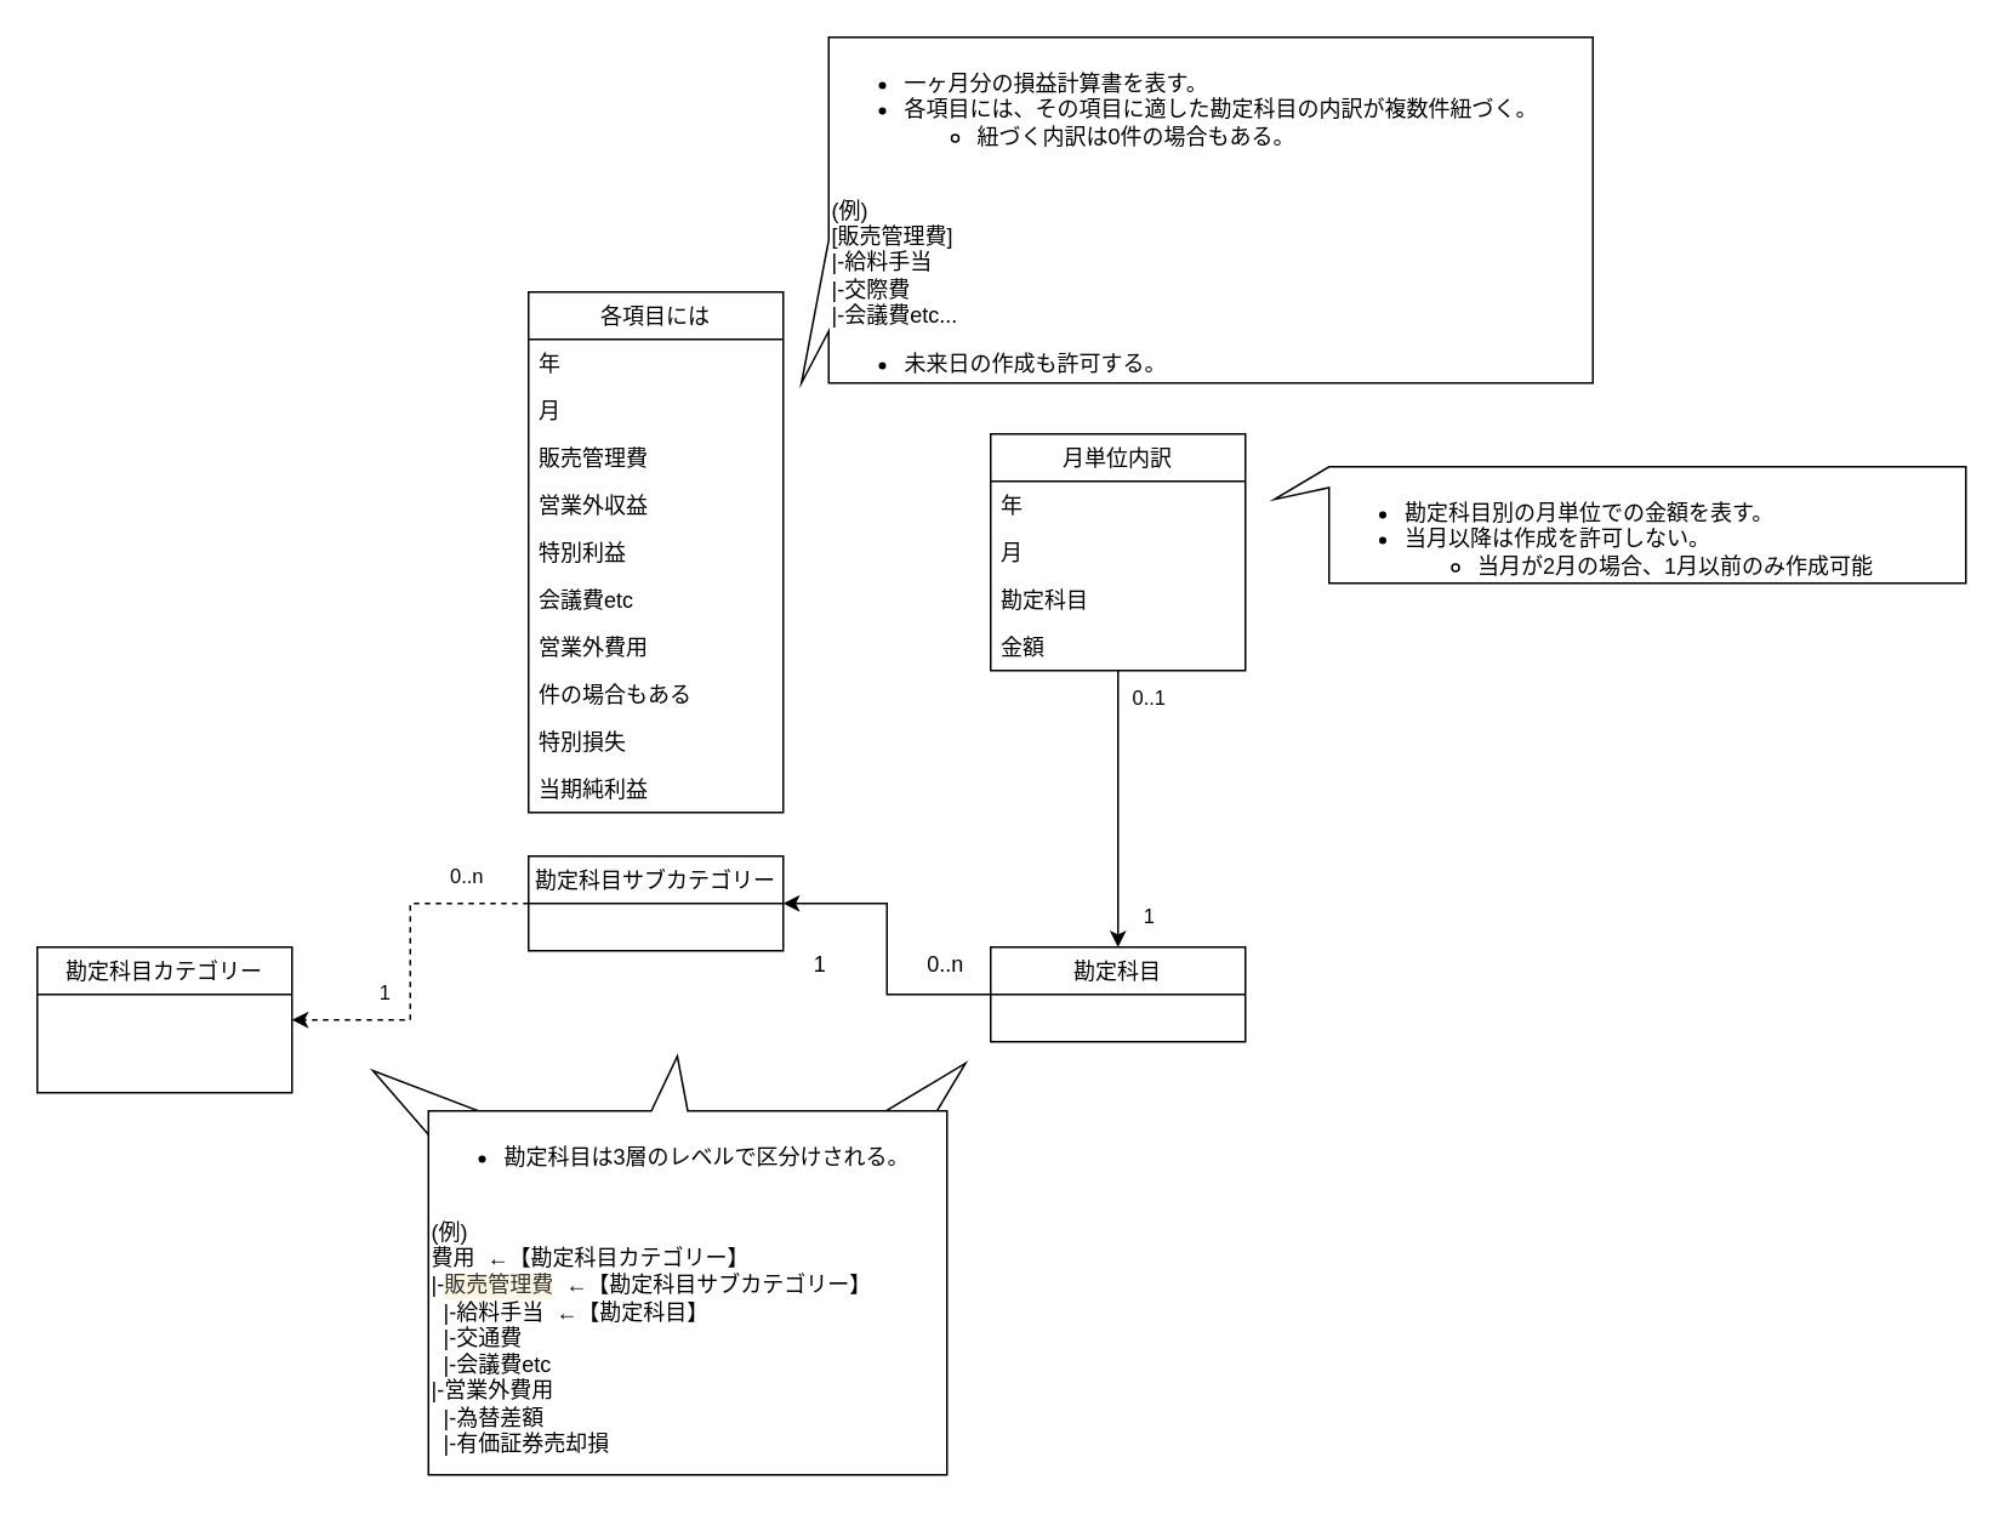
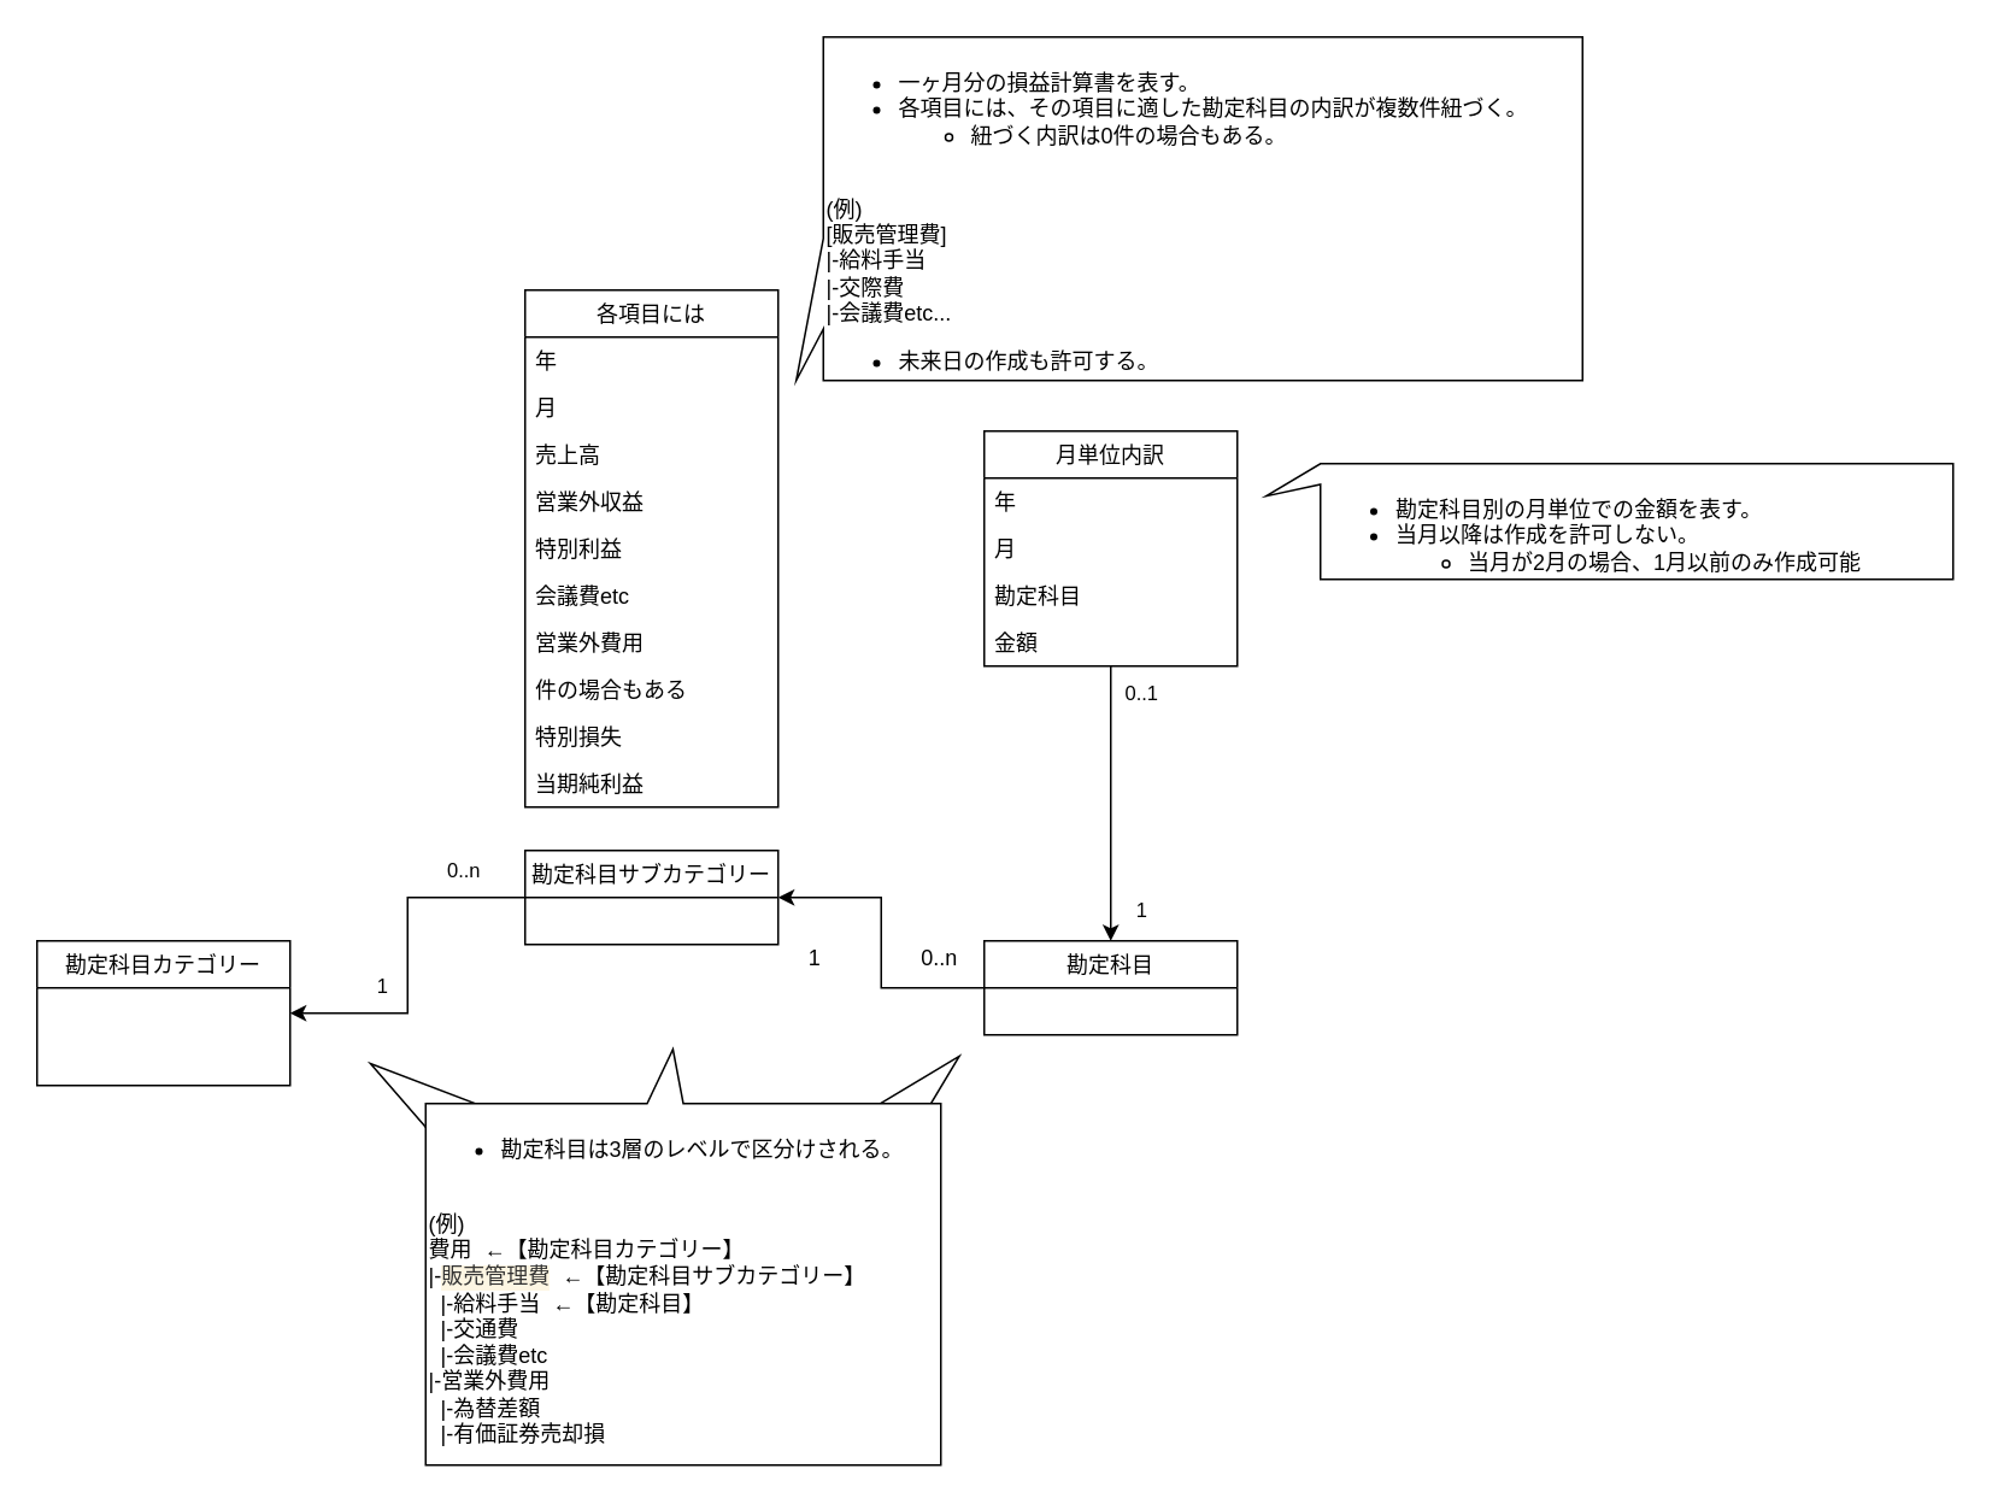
  <mxCell id="0" />
  <mxCell id="1" parent="0" />
  <mxCell id="2" value="" style="triangle;whiteSpace=wrap;html=1;fillColor=none;align=left;rotation=-45;" parent="1" vertex="1"><mxGeometry x="479" y="590" width="60" height="30" as="geometry" /></mxCell>
  <mxCell id="3" value="" style="triangle;whiteSpace=wrap;html=1;fillColor=none;align=left;rotation=-145;" parent="1" vertex="1"><mxGeometry x="199" y="590" width="60" height="30" as="geometry" /></mxCell>
  <mxCell id="4" value="&lt;ul&gt;&lt;li&gt;&lt;span&gt;一ヶ月分の損益計算書を表す。&lt;/span&gt;&lt;/li&gt;&lt;li&gt;&lt;span&gt;各項目には、その項目に適した勘定科目の内訳が複数件紐づく。&lt;/span&gt;&lt;/li&gt;&lt;ul&gt;&lt;li&gt;紐づく内訳は0件の場合もある。&lt;/li&gt;&lt;/ul&gt;&lt;/ul&gt;&lt;br&gt;&lt;span&gt;(例)&lt;/span&gt;&lt;br&gt;&lt;span&gt;[販売管理費]&lt;/span&gt;&lt;br&gt;&lt;span&gt;|-給料手当&lt;/span&gt;&lt;br&gt;&lt;span&gt;|-交際費&lt;/span&gt;&lt;br&gt;&lt;div&gt;&lt;span&gt;|-会議費etc...&lt;/span&gt;&lt;/div&gt;&lt;div&gt;&lt;ul&gt;&lt;li&gt;未来日の作成も許可する。&lt;/li&gt;&lt;/ul&gt;&lt;/div&gt;" style="shape=callout;html=1;perimeter=calloutPerimeter;size=15;position=0.15;position2=0;base=50;rotation=0;fontColor=#000000;direction=north;whiteSpace=wrap;flipH=1;align=left;labelPosition=center;verticalLabelPosition=middle;verticalAlign=top;horizontal=1;" parent="1" vertex="1"><mxGeometry x="440" y="20" width="435" height="190" as="geometry" /></mxCell>
- <mxCell id="5" style="edgeStyle=orthogonalEdgeStyle;rounded=0;orthogonalLoop=1;jettySize=auto;html=1;dashed=1;" parent="1" source="13" target="12" edge="1"><mxGeometry relative="1" as="geometry" /></mxCell>
+ <mxCell id="5" style="edgeStyle=orthogonalEdgeStyle;rounded=0;orthogonalLoop=1;jettySize=auto;html=1;" parent="1" source="13" target="12" edge="1"><mxGeometry relative="1" as="geometry" /></mxCell>
  <mxCell id="6" value="0..n" style="edgeLabel;html=1;align=center;verticalAlign=middle;resizable=0;points=[];" parent="5" vertex="1" connectable="0"><mxGeometry x="-0.533" y="4" relative="1" as="geometry"><mxPoint x="10" y="-20" as="offset" /></mxGeometry></mxCell>
  <mxCell id="7" value="1" style="edgeLabel;html=1;align=center;verticalAlign=middle;resizable=0;points=[];" parent="5" vertex="1" connectable="0"><mxGeometry x="0.4" relative="1" as="geometry"><mxPoint x="-8" y="-16" as="offset" /></mxGeometry></mxCell>
  <mxCell id="8" style="edgeStyle=orthogonalEdgeStyle;rounded=0;orthogonalLoop=1;jettySize=auto;html=1;" parent="1" source="14" target="13" edge="1"><mxGeometry relative="1" as="geometry" /></mxCell>
  <mxCell id="9" value="1" style="text;html=1;align=center;verticalAlign=middle;resizable=0;points=[];autosize=1;" parent="1" vertex="1"><mxGeometry x="440" y="520" width="20" height="20" as="geometry" /></mxCell>
  <mxCell id="10" value="0..n" style="text;html=1;align=center;verticalAlign=middle;resizable=0;points=[];autosize=1;" parent="1" vertex="1"><mxGeometry x="499" y="520" width="40" height="20" as="geometry" /></mxCell>
  <mxCell id="11" value="&lt;ul&gt;&lt;li&gt;勘定科目は3層のレベルで区分けされる。&lt;/li&gt;&lt;/ul&gt;&lt;br&gt;(例)&lt;br&gt;費用&amp;nbsp; ←【勘定科目カテゴリー】&lt;br&gt;|-&lt;span style=&quot;background-color: rgb(253 , 246 , 227) ; color: rgb(51 , 51 , 51) ; font-family: &amp;#34;menlo&amp;#34; , &amp;#34;monaco&amp;#34; , &amp;#34;courier new&amp;#34; , monospace&quot;&gt;販売管理費&lt;/span&gt;&amp;nbsp; ←【勘定科目サブカテゴリー】&lt;br&gt;&amp;nbsp; |-給料手当&amp;nbsp; ←【勘定科目】&lt;br&gt;&amp;nbsp; |-交通費&lt;br&gt;&amp;nbsp; |-会議費etc&lt;br&gt;|-営業外費用&lt;br&gt;&amp;nbsp; |-為替差額&lt;br&gt;&amp;nbsp; |-有価証券売却損" style="shape=callout;whiteSpace=wrap;html=1;perimeter=calloutPerimeter;align=left;rotation=0;horizontal=1;flipH=0;direction=west;position2=0.52;verticalAlign=top;" parent="1" vertex="1"><mxGeometry x="235" y="580" width="285" height="230" as="geometry" /></mxCell>
  <mxCell id="12" value="勘定科目カテゴリー" style="swimlane;fontStyle=0;childLayout=stackLayout;horizontal=1;startSize=26;fillColor=none;horizontalStack=0;resizeParent=1;resizeParentMax=0;resizeLast=0;collapsible=1;marginBottom=0;" parent="1" vertex="1"><mxGeometry x="20" y="520" width="140" height="80" as="geometry" /></mxCell>
  <mxCell id="13" value="勘定科目サブカテゴリー" style="swimlane;fontStyle=0;childLayout=stackLayout;horizontal=1;startSize=26;fillColor=none;horizontalStack=0;resizeParent=1;resizeParentMax=0;resizeLast=0;collapsible=1;marginBottom=0;" parent="1" vertex="1"><mxGeometry x="290" y="470" width="140" height="52" as="geometry" /></mxCell>
  <mxCell id="14" value="勘定科目" style="swimlane;fontStyle=0;childLayout=stackLayout;horizontal=1;startSize=26;fillColor=none;horizontalStack=0;resizeParent=1;resizeParentMax=0;resizeLast=0;collapsible=1;marginBottom=0;" parent="1" vertex="1"><mxGeometry x="544" y="520" width="140" height="52" as="geometry" /></mxCell>
  <mxCell id="15" value="各項目には" style="swimlane;fontStyle=0;childLayout=stackLayout;horizontal=1;startSize=26;fillColor=none;horizontalStack=0;resizeParent=1;resizeParentMax=0;resizeLast=0;collapsible=1;marginBottom=0;" parent="1" vertex="1"><mxGeometry x="290" y="160" width="140" height="286" as="geometry" /></mxCell>
  <mxCell id="16" value="年" style="text;strokeColor=none;fillColor=none;align=left;verticalAlign=top;spacingLeft=4;spacingRight=4;overflow=hidden;rotatable=0;points=[[0,0.5],[1,0.5]];portConstraint=eastwest;" parent="15" vertex="1"><mxGeometry y="26" width="140" height="26" as="geometry" /></mxCell>
  <mxCell id="17" value="月" style="text;strokeColor=none;fillColor=none;align=left;verticalAlign=top;spacingLeft=4;spacingRight=4;overflow=hidden;rotatable=0;points=[[0,0.5],[1,0.5]];portConstraint=eastwest;" parent="15" vertex="1"><mxGeometry y="52" width="140" height="26" as="geometry" /></mxCell>
- <mxCell id="18" value="販売管理費" style="text;strokeColor=none;fillColor=none;align=left;verticalAlign=top;spacingLeft=4;spacingRight=4;overflow=hidden;rotatable=0;points=[[0,0.5],[1,0.5]];portConstraint=eastwest;" parent="15" vertex="1"><mxGeometry y="78" width="140" height="26" as="geometry" /></mxCell>
+ <mxCell id="18" value="売上高" style="text;strokeColor=none;fillColor=none;align=left;verticalAlign=top;spacingLeft=4;spacingRight=4;overflow=hidden;rotatable=0;points=[[0,0.5],[1,0.5]];portConstraint=eastwest;" parent="15" vertex="1"><mxGeometry y="78" width="140" height="26" as="geometry" /></mxCell>
  <mxCell id="19" value="営業外収益" style="text;strokeColor=none;fillColor=none;align=left;verticalAlign=top;spacingLeft=4;spacingRight=4;overflow=hidden;rotatable=0;points=[[0,0.5],[1,0.5]];portConstraint=eastwest;" parent="15" vertex="1"><mxGeometry y="104" width="140" height="26" as="geometry" /></mxCell>
  <mxCell id="20" value="特別利益" style="text;strokeColor=none;fillColor=none;align=left;verticalAlign=top;spacingLeft=4;spacingRight=4;overflow=hidden;rotatable=0;points=[[0,0.5],[1,0.5]];portConstraint=eastwest;" parent="15" vertex="1"><mxGeometry y="130" width="140" height="26" as="geometry" /></mxCell>
  <mxCell id="21" value="会議費etc" style="text;strokeColor=none;fillColor=none;align=left;verticalAlign=top;spacingLeft=4;spacingRight=4;overflow=hidden;rotatable=0;points=[[0,0.5],[1,0.5]];portConstraint=eastwest;" parent="15" vertex="1"><mxGeometry y="156" width="140" height="26" as="geometry" /></mxCell>
  <mxCell id="22" value="営業外費用" style="text;strokeColor=none;fillColor=none;align=left;verticalAlign=top;spacingLeft=4;spacingRight=4;overflow=hidden;rotatable=0;points=[[0,0.5],[1,0.5]];portConstraint=eastwest;" parent="15" vertex="1"><mxGeometry y="182" width="140" height="26" as="geometry" /></mxCell>
  <mxCell id="23" value="件の場合もある" style="text;strokeColor=none;fillColor=none;align=left;verticalAlign=top;spacingLeft=4;spacingRight=4;overflow=hidden;rotatable=0;points=[[0,0.5],[1,0.5]];portConstraint=eastwest;" parent="15" vertex="1"><mxGeometry y="208" width="140" height="26" as="geometry" /></mxCell>
  <mxCell id="24" value="特別損失" style="text;strokeColor=none;fillColor=none;align=left;verticalAlign=top;spacingLeft=4;spacingRight=4;overflow=hidden;rotatable=0;points=[[0,0.5],[1,0.5]];portConstraint=eastwest;" parent="15" vertex="1"><mxGeometry y="234" width="140" height="26" as="geometry" /></mxCell>
  <mxCell id="25" value="当期純利益" style="text;strokeColor=none;fillColor=none;align=left;verticalAlign=top;spacingLeft=4;spacingRight=4;overflow=hidden;rotatable=0;points=[[0,0.5],[1,0.5]];portConstraint=eastwest;" parent="15" vertex="1"><mxGeometry y="260" width="140" height="26" as="geometry" /></mxCell>
  <mxCell id="26" style="edgeStyle=orthogonalEdgeStyle;rounded=0;orthogonalLoop=1;jettySize=auto;html=1;" parent="1" source="29" target="14" edge="1"><mxGeometry relative="1" as="geometry" /></mxCell>
  <mxCell id="27" value="1" style="edgeLabel;html=1;align=center;verticalAlign=middle;resizable=0;points=[];" parent="26" vertex="1" connectable="0"><mxGeometry x="0.764" y="-2" relative="1" as="geometry"><mxPoint x="18" as="offset" /></mxGeometry></mxCell>
  <mxCell id="28" value="0..1" style="edgeLabel;html=1;align=center;verticalAlign=middle;resizable=0;points=[];" parent="26" vertex="1" connectable="0"><mxGeometry x="-0.82" y="-2" relative="1" as="geometry"><mxPoint x="18" as="offset" /></mxGeometry></mxCell>
  <mxCell id="29" value="月単位内訳" style="swimlane;fontStyle=0;childLayout=stackLayout;horizontal=1;startSize=26;fillColor=none;horizontalStack=0;resizeParent=1;resizeParentMax=0;resizeLast=0;collapsible=1;marginBottom=0;" parent="1" vertex="1"><mxGeometry x="544" y="238" width="140" height="130" as="geometry" /></mxCell>
  <mxCell id="30" value="年" style="text;strokeColor=none;fillColor=none;align=left;verticalAlign=top;spacingLeft=4;spacingRight=4;overflow=hidden;rotatable=0;points=[[0,0.5],[1,0.5]];portConstraint=eastwest;" parent="29" vertex="1"><mxGeometry y="26" width="140" height="26" as="geometry" /></mxCell>
  <mxCell id="31" value="月" style="text;strokeColor=none;fillColor=none;align=left;verticalAlign=top;spacingLeft=4;spacingRight=4;overflow=hidden;rotatable=0;points=[[0,0.5],[1,0.5]];portConstraint=eastwest;" parent="29" vertex="1"><mxGeometry y="52" width="140" height="26" as="geometry" /></mxCell>
  <mxCell id="32" value="勘定科目" style="text;strokeColor=none;fillColor=none;align=left;verticalAlign=top;spacingLeft=4;spacingRight=4;overflow=hidden;rotatable=0;points=[[0,0.5],[1,0.5]];portConstraint=eastwest;" parent="29" vertex="1"><mxGeometry y="78" width="140" height="26" as="geometry" /></mxCell>
  <mxCell id="33" value="金額" style="text;strokeColor=none;fillColor=none;align=left;verticalAlign=top;spacingLeft=4;spacingRight=4;overflow=hidden;rotatable=0;points=[[0,0.5],[1,0.5]];portConstraint=eastwest;" parent="29" vertex="1"><mxGeometry y="104" width="140" height="26" as="geometry" /></mxCell>
  <mxCell id="34" value="&lt;div&gt;&lt;ul&gt;&lt;li&gt;勘定科目別の月単位での金額を表す。&lt;/li&gt;&lt;li&gt;当月以降は作成を許可しない。&lt;/li&gt;&lt;ul&gt;&lt;li&gt;当月が2月の場合、1月以前のみ作成可能&lt;/li&gt;&lt;/ul&gt;&lt;/ul&gt;&lt;/div&gt;&lt;div&gt;&lt;br&gt;&lt;/div&gt;" style="shape=callout;html=1;perimeter=calloutPerimeter;size=30;position=0.82;position2=0.72;base=20;rotation=0;fontColor=#000000;direction=north;whiteSpace=wrap;flipH=1;align=left;labelPosition=center;verticalLabelPosition=middle;verticalAlign=top;horizontal=1;" parent="1" vertex="1"><mxGeometry x="700" y="256" width="380" height="64" as="geometry" /></mxCell>
